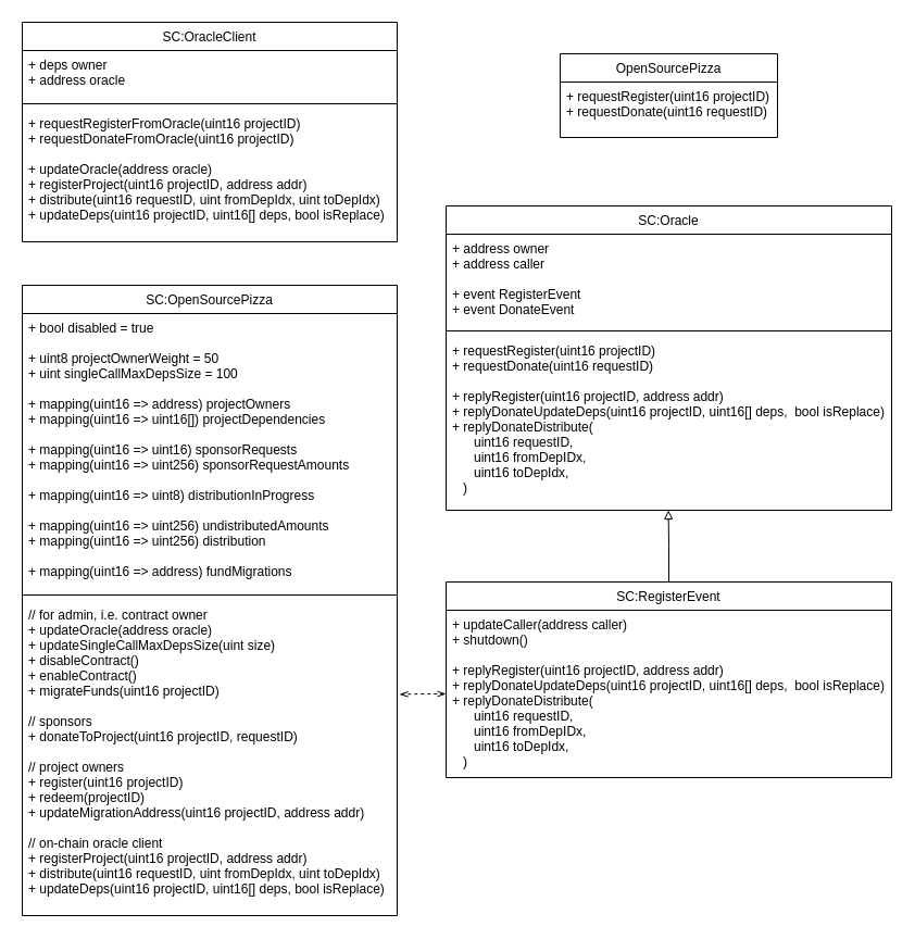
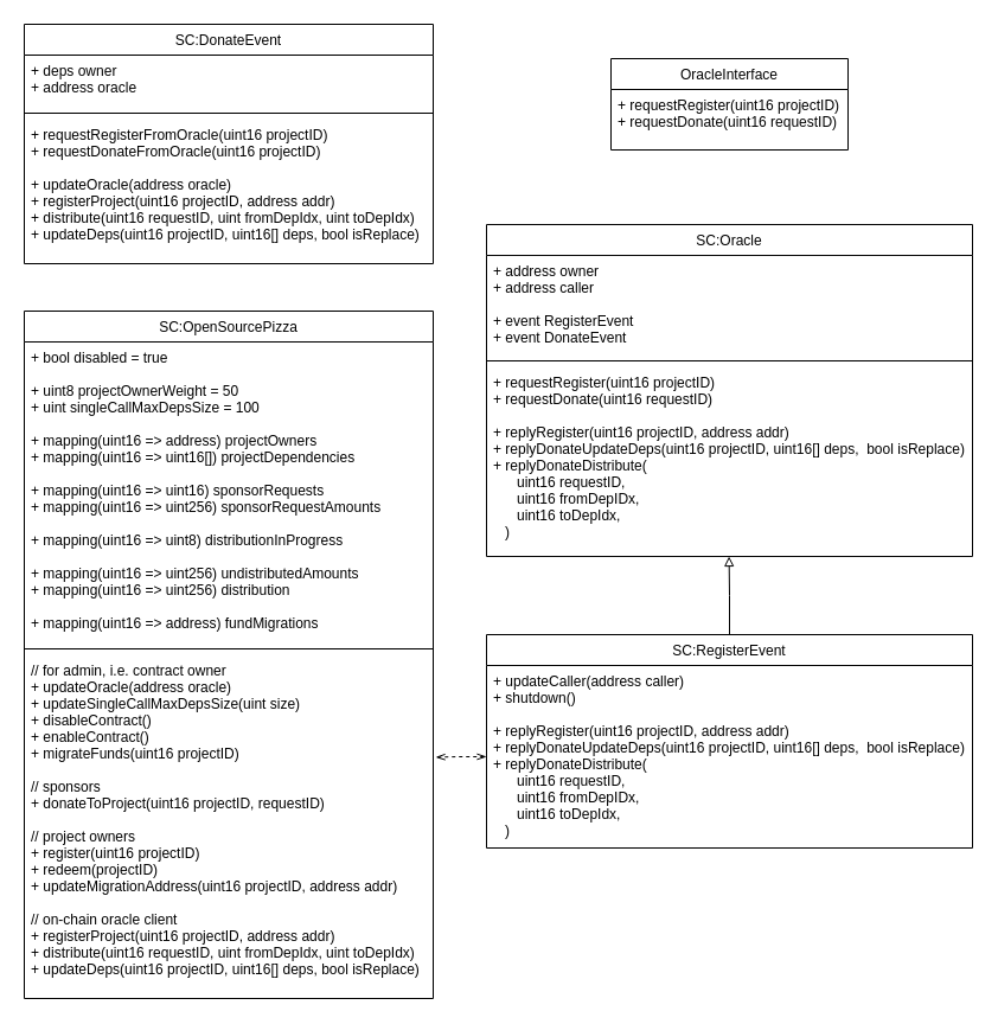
  <mxCell id="0" />
  <mxCell id="1" parent="0" />
  <mxCell id="2" value="SC:OpenSourcePizza" style="swimlane;fontStyle=0;align=center;verticalAlign=top;childLayout=stackLayout;horizontal=1;startSize=26;horizontalStack=0;resizeParent=1;resizeLast=0;collapsible=1;marginBottom=0;rounded=0;shadow=0;strokeWidth=1;" parent="1" vertex="1"><mxGeometry x="20" y="262" width="345" height="580" as="geometry"><mxRectangle x="230" y="140" width="160" height="26" as="alternateBounds" /></mxGeometry></mxCell>
  <mxCell id="3" value="+ bool disabled = true&#10;&#10;+ uint8 projectOwnerWeight = 50&#10;+ uint singleCallMaxDepsSize = 100&#10;&#10;+ mapping(uint16 =&gt; address) projectOwners&#10;+ mapping(uint16 =&gt; uint16[]) projectDependencies&#10;&#10;+ mapping(uint16 =&gt; uint16) sponsorRequests&#10;+ mapping(uint16 =&gt; uint256) sponsorRequestAmounts&#10;&#10;+ mapping(uint16 =&gt; uint8) distributionInProgress&#10;&#10;+ mapping(uint16 =&gt; uint256) undistributedAmounts&#10;+ mapping(uint16 =&gt; uint256) distribution&#10;&#10;+ mapping(uint16 =&gt; address) fundMigrations&#10;&#10;&#10;" style="text;align=left;verticalAlign=top;spacingLeft=4;spacingRight=4;overflow=hidden;rotatable=0;points=[[0,0.5],[1,0.5]];portConstraint=eastwest;rounded=0;shadow=0;html=0;" parent="2" vertex="1"><mxGeometry y="26" width="345" height="254" as="geometry" /></mxCell>
  <mxCell id="4" value="" style="line;html=1;strokeWidth=1;align=left;verticalAlign=middle;spacingTop=-1;spacingLeft=3;spacingRight=3;rotatable=0;labelPosition=right;points=[];portConstraint=eastwest;" parent="2" vertex="1"><mxGeometry y="280" width="345" height="10" as="geometry" /></mxCell>
  <mxCell id="5" value="// for admin, i.e. contract owner&#10;+ updateOracle(address oracle)&#10;+ updateSingleCallMaxDepsSize(uint size)&#10;+ disableContract()&#10;+ enableContract()&#10;+ migrateFunds(uint16 projectID)&#10;&#10;// sponsors&#10;+ donateToProject(uint16 projectID, requestID)&#10;&#10;// project owners&#10;+ register(uint16 projectID)&#10;+ redeem(projectID)&#10;+ updateMigrationAddress(uint16 projectID, address addr)&#10;&#10;// on-chain oracle client&#10;+ registerProject(uint16 projectID, address addr)&#10;+ distribute(uint16 requestID, uint fromDepIdx, uint toDepIdx)&#10;+ updateDeps(uint16 projectID, uint16[] deps, bool isReplace)&#10;" style="text;align=left;verticalAlign=top;spacingLeft=4;spacingRight=4;overflow=hidden;rotatable=0;points=[[0,0.5],[1,0.5]];portConstraint=eastwest;" parent="2" vertex="1"><mxGeometry y="290" width="345" height="290" as="geometry" /></mxCell>
  <mxCell id="6" style="edgeStyle=orthogonalEdgeStyle;rounded=0;orthogonalLoop=1;jettySize=auto;html=1;exitX=0.5;exitY=0;exitDx=0;exitDy=0;entryX=0.499;entryY=1;entryDx=0;entryDy=0;entryPerimeter=0;endArrow=block;endFill=0;" edge="1" parent="1" source="7" target="18"><mxGeometry relative="1" as="geometry" /></mxCell>
  <mxCell id="7" value="SC:RegisterEvent" style="swimlane;fontStyle=0;align=center;verticalAlign=top;childLayout=stackLayout;horizontal=1;startSize=26;horizontalStack=0;resizeParent=1;resizeLast=0;collapsible=1;marginBottom=0;rounded=0;shadow=0;strokeWidth=1;" parent="1" vertex="1"><mxGeometry x="410" y="535" width="410" height="180" as="geometry"><mxRectangle x="550" y="140" width="160" height="26" as="alternateBounds" /></mxGeometry></mxCell>
  <mxCell id="8" value="+ updateCaller(address caller)&#10;+ shutdown()&#10;&#10;+ replyRegister(uint16 projectID, address addr)&#10;+ replyDonateUpdateDeps(uint16 projectID, uint16[] deps,  bool isReplace)&#10;+ replyDonateDistribute(&#10;      uint16 requestID,&#10;      uint16 fromDepIDx,&#10;      uint16 toDepIdx,&#10;   )" style="text;align=left;verticalAlign=top;spacingLeft=4;spacingRight=4;overflow=hidden;rotatable=0;points=[[0,0.5],[1,0.5]];portConstraint=eastwest;" parent="7" vertex="1"><mxGeometry y="26" width="410" height="154" as="geometry" /></mxCell>
- <mxCell id="9" value="SC:OracleClient" style="swimlane;fontStyle=0;align=center;verticalAlign=top;childLayout=stackLayout;horizontal=1;startSize=26;horizontalStack=0;resizeParent=1;resizeLast=0;collapsible=1;marginBottom=0;rounded=0;shadow=0;strokeWidth=1;" vertex="1" parent="1"><mxGeometry x="20" y="20" width="345" height="202" as="geometry"><mxRectangle x="230" y="140" width="160" height="26" as="alternateBounds" /></mxGeometry></mxCell>
+ <mxCell id="9" value="SC:DonateEvent" style="swimlane;fontStyle=0;align=center;verticalAlign=top;childLayout=stackLayout;horizontal=1;startSize=26;horizontalStack=0;resizeParent=1;resizeLast=0;collapsible=1;marginBottom=0;rounded=0;shadow=0;strokeWidth=1;" vertex="1" parent="1"><mxGeometry x="20" y="20" width="345" height="202" as="geometry"><mxRectangle x="230" y="140" width="160" height="26" as="alternateBounds" /></mxGeometry></mxCell>
  <mxCell id="10" value="+ deps owner&#10;+ address oracle" style="text;align=left;verticalAlign=top;spacingLeft=4;spacingRight=4;overflow=hidden;rotatable=0;points=[[0,0.5],[1,0.5]];portConstraint=eastwest;rounded=0;shadow=0;html=0;" vertex="1" parent="9"><mxGeometry y="26" width="345" height="44" as="geometry" /></mxCell>
  <mxCell id="11" value="" style="line;html=1;strokeWidth=1;align=left;verticalAlign=middle;spacingTop=-1;spacingLeft=3;spacingRight=3;rotatable=0;labelPosition=right;points=[];portConstraint=eastwest;" vertex="1" parent="9"><mxGeometry y="70" width="345" height="10" as="geometry" /></mxCell>
  <mxCell id="12" value="+ requestRegisterFromOracle(uint16 projectID)&#10;+ requestDonateFromOracle(uint16 projectID)&#10;&#10;+ updateOracle(address oracle)&#10;+ registerProject(uint16 projectID, address addr)&#10;+ distribute(uint16 requestID, uint fromDepIdx, uint toDepIdx)&#10;+ updateDeps(uint16 projectID, uint16[] deps, bool isReplace)&#10;" style="text;align=left;verticalAlign=top;spacingLeft=4;spacingRight=4;overflow=hidden;rotatable=0;points=[[0,0.5],[1,0.5]];portConstraint=eastwest;" vertex="1" parent="9"><mxGeometry y="80" width="345" height="120" as="geometry" /></mxCell>
- <mxCell id="13" value="OpenSourcePizza" style="swimlane;fontStyle=0;align=center;verticalAlign=top;childLayout=stackLayout;horizontal=1;startSize=26;horizontalStack=0;resizeParent=1;resizeLast=0;collapsible=1;marginBottom=0;rounded=0;shadow=0;strokeWidth=1;" vertex="1" parent="1"><mxGeometry x="515" y="49" width="200" height="77" as="geometry"><mxRectangle x="550" y="140" width="160" height="26" as="alternateBounds" /></mxGeometry></mxCell>
+ <mxCell id="13" value="OracleInterface" style="swimlane;fontStyle=0;align=center;verticalAlign=top;childLayout=stackLayout;horizontal=1;startSize=26;horizontalStack=0;resizeParent=1;resizeLast=0;collapsible=1;marginBottom=0;rounded=0;shadow=0;strokeWidth=1;" vertex="1" parent="1"><mxGeometry x="515" y="49" width="200" height="77" as="geometry"><mxRectangle x="550" y="140" width="160" height="26" as="alternateBounds" /></mxGeometry></mxCell>
  <mxCell id="14" value="+ requestRegister(uint16 projectID)&#10;+ requestDonate(uint16 requestID)" style="text;align=left;verticalAlign=top;spacingLeft=4;spacingRight=4;overflow=hidden;rotatable=0;points=[[0,0.5],[1,0.5]];portConstraint=eastwest;" vertex="1" parent="13"><mxGeometry y="26" width="200" height="44" as="geometry" /></mxCell>
  <mxCell id="15" value="SC:Oracle" style="swimlane;fontStyle=0;align=center;verticalAlign=top;childLayout=stackLayout;horizontal=1;startSize=26;horizontalStack=0;resizeParent=1;resizeLast=0;collapsible=1;marginBottom=0;rounded=0;shadow=0;strokeWidth=1;" vertex="1" parent="1"><mxGeometry x="410" y="189" width="410" height="280" as="geometry"><mxRectangle x="230" y="140" width="160" height="26" as="alternateBounds" /></mxGeometry></mxCell>
  <mxCell id="16" value="+ address owner&#10;+ address caller&#10;&#10;+ event RegisterEvent&#10;+ event DonateEvent" style="text;align=left;verticalAlign=top;spacingLeft=4;spacingRight=4;overflow=hidden;rotatable=0;points=[[0,0.5],[1,0.5]];portConstraint=eastwest;rounded=0;shadow=0;html=0;" vertex="1" parent="15"><mxGeometry y="26" width="410" height="84" as="geometry" /></mxCell>
  <mxCell id="17" value="" style="line;html=1;strokeWidth=1;align=left;verticalAlign=middle;spacingTop=-1;spacingLeft=3;spacingRight=3;rotatable=0;labelPosition=right;points=[];portConstraint=eastwest;" vertex="1" parent="15"><mxGeometry y="110" width="410" height="10" as="geometry" /></mxCell>
  <mxCell id="18" value="+ requestRegister(uint16 projectID)&#10;+ requestDonate(uint16 requestID)&#10;&#10;+ replyRegister(uint16 projectID, address addr)&#10;+ replyDonateUpdateDeps(uint16 projectID, uint16[] deps,  bool isReplace)&#10;+ replyDonateDistribute(&#10;      uint16 requestID,&#10;      uint16 fromDepIDx,&#10;      uint16 toDepIdx,&#10;   )" style="text;align=left;verticalAlign=top;spacingLeft=4;spacingRight=4;overflow=hidden;rotatable=0;points=[[0,0.5],[1,0.5]];portConstraint=eastwest;" vertex="1" parent="15"><mxGeometry y="120" width="410" height="160" as="geometry" /></mxCell>
  <mxCell id="19" style="edgeStyle=orthogonalEdgeStyle;rounded=0;orthogonalLoop=1;jettySize=auto;html=1;exitX=0;exitY=0.5;exitDx=0;exitDy=0;entryX=1.006;entryY=0.298;entryDx=0;entryDy=0;entryPerimeter=0;dashed=1;startArrow=openThin;startFill=0;endArrow=openThin;endFill=0;" edge="1" parent="1" source="8" target="5"><mxGeometry relative="1" as="geometry" /></mxCell>
